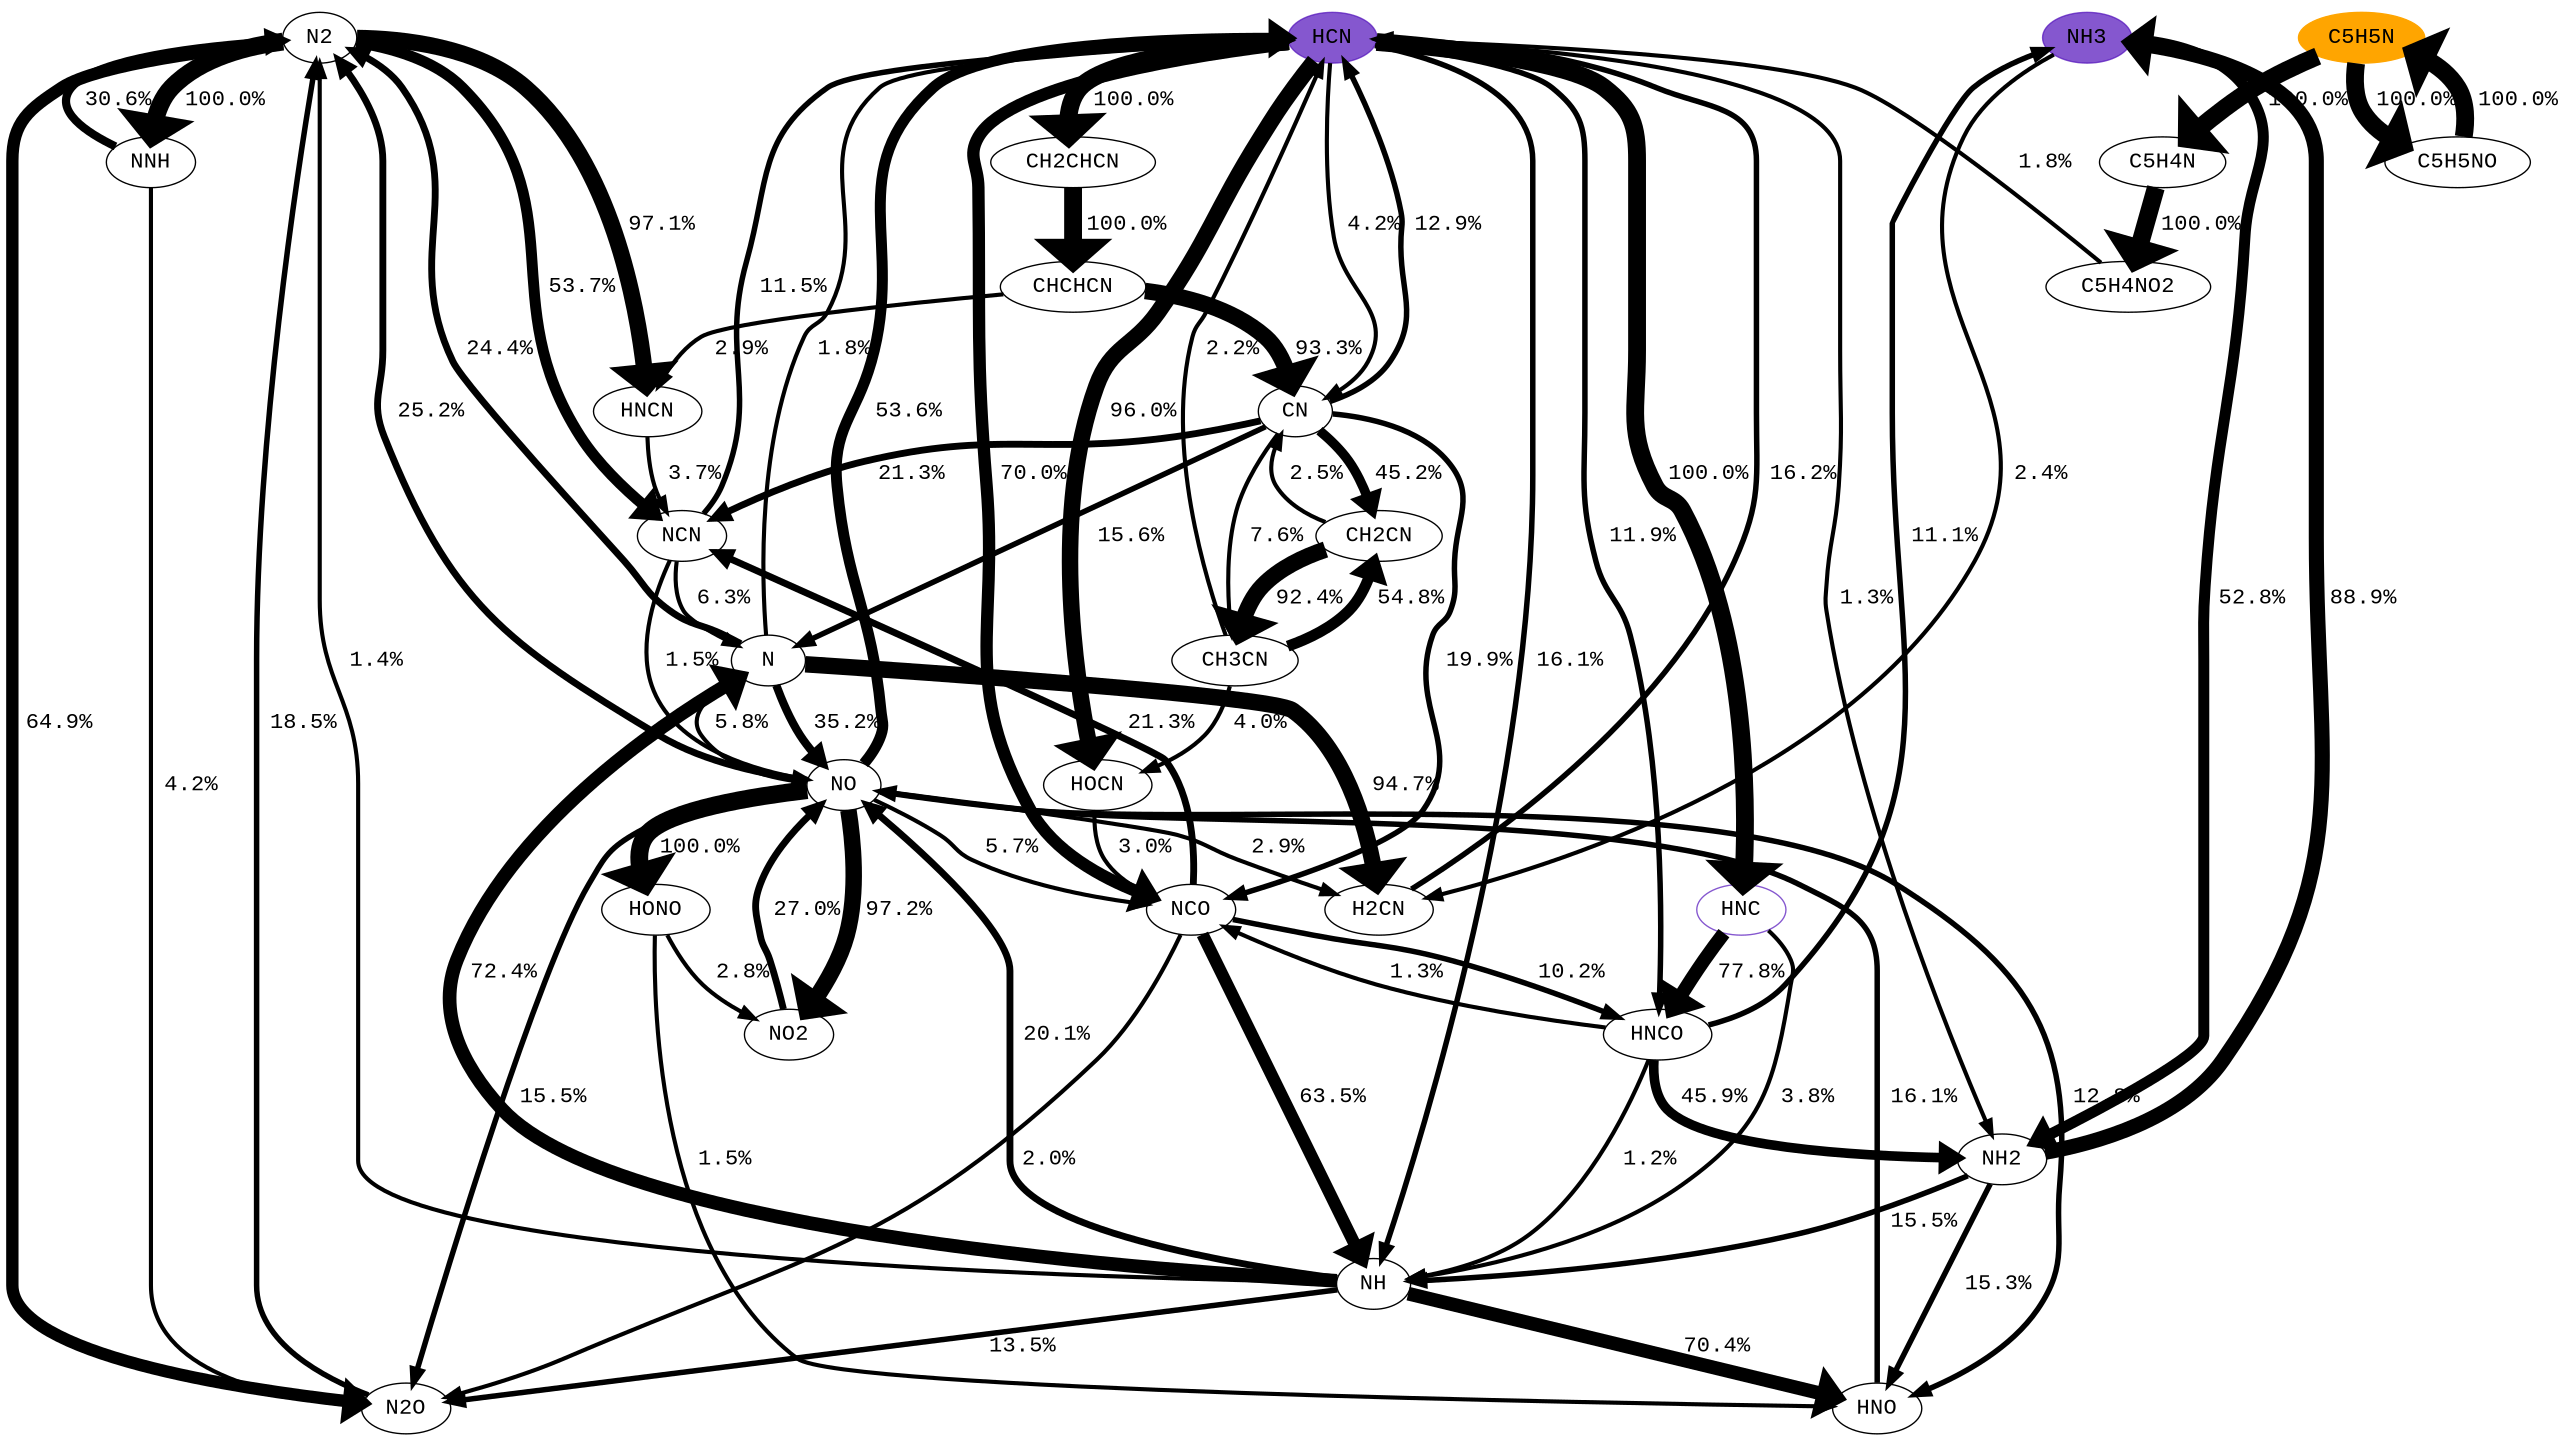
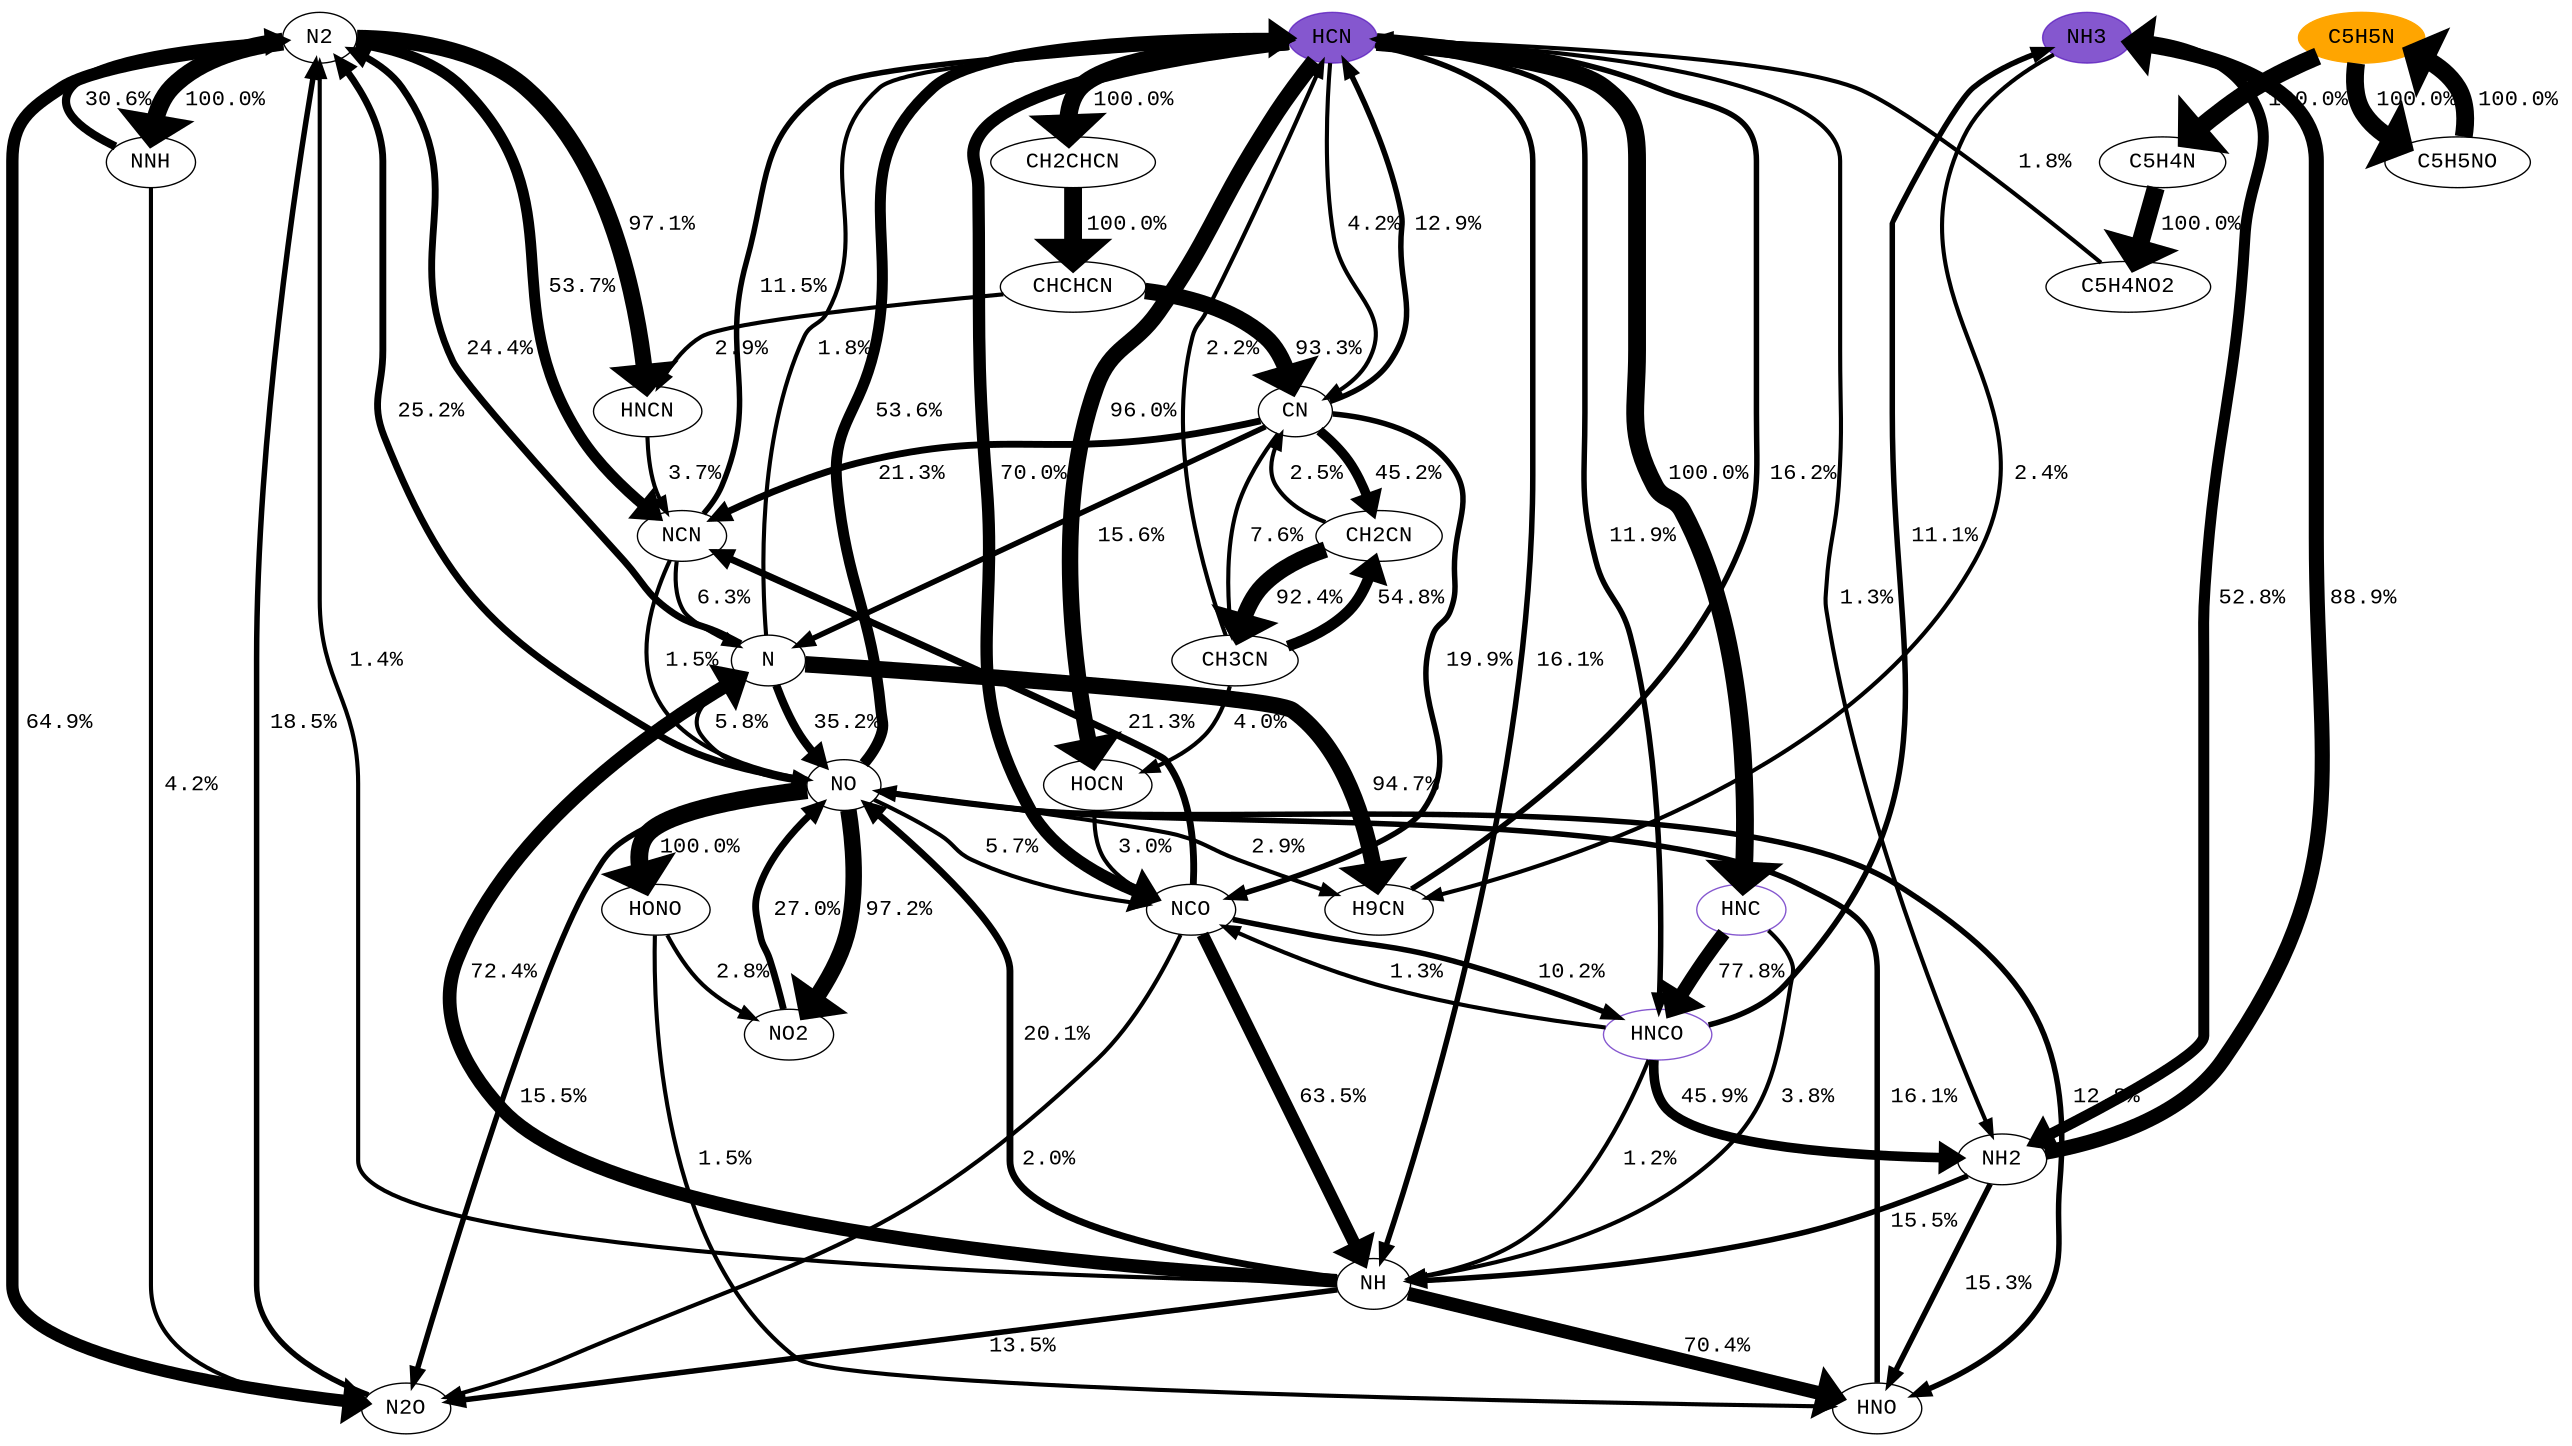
  digraph {
    b="0,0,1558,558"
    fontname="Liberation Mono"
    rankdir=TB
    splines=True
    node [fontname="Liberation Mono" fontsize=16]
    edge [fontcolor=black fontname="Liberation Mono" fontsize=16 penwidth=3]
    N2
    HCN [color="#500dbab1" fillcolor="#500dbab1" style=filled]
    NH3 [color="#500dbab1" fillcolor="#500dbab1" style=filled]
    C5H5N [color=orange fillcolor=orange style=filled]
    N2O
    NCN
    NNH
    HNCN
    NCO
    NH2
    NH
    HNC [color="#500dbab1"]
    CN
-   HNCO
+   HNCO [color="#500dbab1"]
    CH2CHCN
    HOCN
-   H2CN
+   H2CN [label=H9CN]
    C5H4N
    C5H5NO
    NO
    HNO
    HONO
    N
    NO2
    CH3CN
    CH2CN
    CHCHCN
    C5H4NO2
    subgraph sub_1 {
      rank=source
      N2
      HCN
      NH3
      C5H5N
    }
    N2 -> N2O [label=" 64.9%" penwidth=9]
    N2 -> NCN [label=" 53.7%" penwidth=8]
    N2 -> NNH [label=" 100.0%" penwidth=13]
    N2 -> HNCN [label=" 97.1%" penwidth=12]
    HCN -> NCO [label=" 70.0%" penwidth=9]
    HCN -> NH2 [label=" 1.3%"]
    HCN -> NH [label=" 16.1%" penwidth=4]
    HCN -> HNC [label=" 100.0%" penwidth=13]
    HCN -> CN [label=" 4.2%"]
    HCN -> HNCO [label=" 11.9%" penwidth=4]
    HCN -> CH2CHCN [label=" 100.0%" penwidth=13]
    HCN -> HOCN [label=" 96.0%" penwidth=12]
    NH3 -> NH2 [label=" 52.8%" penwidth=8]
    NH3 -> H2CN [label=" 2.4%"]
    C5H5N -> C5H4N [label=" 100.0%" penwidth=13]
    C5H5N -> C5H5NO [label=" 100.0%" penwidth=13]
    N2O -> N2 [label=" 18.5%" penwidth=4]
    NCN -> HCN [label=" 11.5%" penwidth=4]
    NCN -> NO [label=" 1.5%"]
    NCN -> N [label=" 6.3%"]
    NNH -> N2 [label=" 30.6%" penwidth=6]
    NNH -> N2O [label=" 4.2%"]
    HNCN -> NCN [label=" 3.7%"]
    NCO -> N2O [label=" 2.0%"]
    NCO -> NCN [label=" 21.3%" penwidth=5]
    NCO -> NH [label=" 63.5%" penwidth=9]
    NCO -> HNCO [label=" 10.2%" penwidth=4]
    NH2 -> NH3 [label=" 88.9%" penwidth=11]
    NH2 -> NH [label=" 15.5%" penwidth=4]
    NH2 -> HNO [label=" 15.3%" penwidth=4]
    NH -> N2 [label=" 1.4%"]
    NH -> N2O [label=" 13.5%" penwidth=4]
    NH -> NO [label=" 20.1%" penwidth=5]
    NH -> HNO [label=" 70.4%" penwidth=10]
    NH -> N [label=" 72.4%" penwidth=10]
    HNC -> NH [label=" 3.8%"]
    HNC -> HNCO [label=" 77.8%" penwidth=10]
    CN -> HCN [label=" 12.9%" penwidth=4]
    CN -> NCN [label=" 21.3%" penwidth=5]
    CN -> NCO [label=" 19.9%" penwidth=4]
    CN -> N [label=" 15.6%" penwidth=4]
    CN -> CH3CN [label=" 7.6%"]
    CN -> CH2CN [label=" 45.2%" penwidth=7]
    HNCO -> NH3 [label=" 11.1%" penwidth=4]
    HNCO -> NCO [label=" 1.3%"]
    HNCO -> NH2 [label=" 45.9%" penwidth=7]
    HNCO -> NH [label=" 1.2%"]
    CH2CHCN -> CHCHCN [label=" 100.0%" penwidth=13]
    HOCN -> NCO [label=" 3.0%"]
    H2CN -> HCN [label=" 16.2%" penwidth=4]
    C5H4N -> C5H4NO2 [label=" 100.0%" penwidth=13]
    C5H5NO -> C5H5N [label=" 100.0%" penwidth=13]
    NO -> N2 [label=" 25.2%" penwidth=5]
    NO -> HCN [label=" 53.6%" penwidth=8]
    NO -> N2O [label=" 15.5%" penwidth=4]
    NO -> NCO [label=" 5.7%"]
    NO -> H2CN [label=" 2.9%"]
    NO -> HNO [label=" 12.8%" penwidth=4]
    NO -> HONO [label=" 100.0%" penwidth=13]
    NO -> N [label=" 5.8%"]
    NO -> NO2 [label=" 97.2%" penwidth=12]
    HNO -> NO [label=" 16.1%" penwidth=4]
    HONO -> HNO [label=" 1.5%"]
    HONO -> NO2 [label=" 2.8%"]
    N -> N2 [label=" 24.4%" penwidth=5]
    N -> HCN [label=" 1.8%"]
    N -> H2CN [label=" 94.7%" penwidth=12]
    N -> NO [label=" 35.2%" penwidth=6]
    NO2 -> NO [label=" 27.0%" penwidth=5]
    CH3CN -> HCN [label=" 2.2%"]
    CH3CN -> HOCN [label=" 4.0%"]
    CH3CN -> CH2CN [label=" 54.8%" penwidth=8]
    CH2CN -> CN [label=" 2.5%"]
    CH2CN -> CH3CN [label=" 92.4%" penwidth=12]
    CHCHCN -> HNCN [label=" 2.9%"]
    CHCHCN -> CN [label=" 93.3%" penwidth=12]
    C5H4NO2 -> HCN [label=" 1.8%"]
  }
